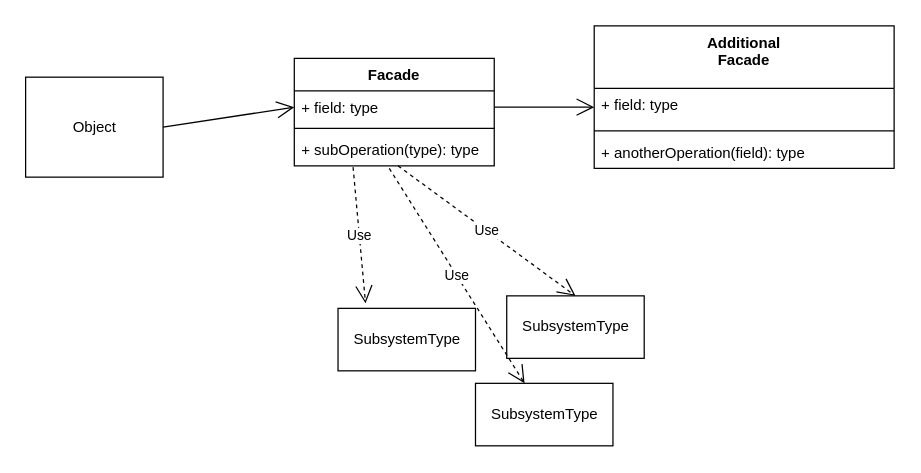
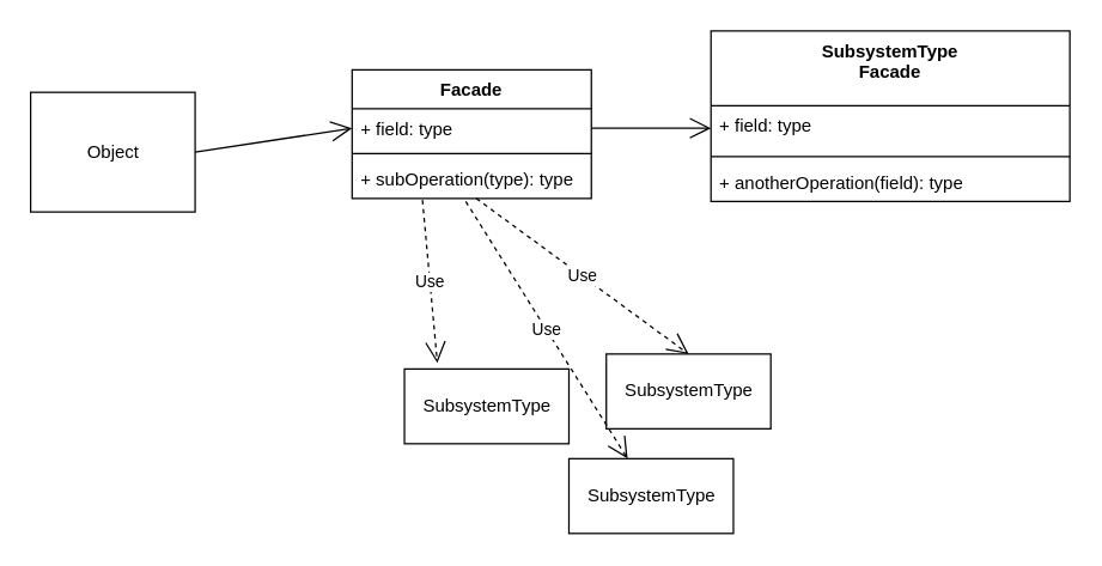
  <mxCell id="0" />
  <mxCell id="1" parent="0" />
  <mxCell id="2" value="Object" style="html=1;" parent="1" vertex="1"><mxGeometry x="20" y="61" width="110" height="80" as="geometry" /></mxCell>
  <mxCell id="3" value="Facade" style="swimlane;fontStyle=1;align=center;verticalAlign=top;childLayout=stackLayout;horizontal=1;startSize=26;horizontalStack=0;resizeParent=1;resizeParentMax=0;resizeLast=0;collapsible=1;marginBottom=0;" parent="1" vertex="1"><mxGeometry x="235" y="46" width="160" height="86" as="geometry"><mxRectangle x="280" y="360" width="70" height="26" as="alternateBounds" /></mxGeometry></mxCell>
  <mxCell id="4" value="+ field: type" style="text;strokeColor=none;fillColor=none;align=left;verticalAlign=top;spacingLeft=4;spacingRight=4;overflow=hidden;rotatable=0;points=[[0,0.5],[1,0.5]];portConstraint=eastwest;" parent="3" vertex="1"><mxGeometry y="26" width="160" height="26" as="geometry" /></mxCell>
  <mxCell id="5" value="" style="line;strokeWidth=1;fillColor=none;align=left;verticalAlign=middle;spacingTop=-1;spacingLeft=3;spacingRight=3;rotatable=0;labelPosition=right;points=[];portConstraint=eastwest;" parent="3" vertex="1"><mxGeometry y="52" width="160" height="8" as="geometry" /></mxCell>
  <mxCell id="6" value="+ subOperation(type): type" style="text;strokeColor=none;fillColor=none;align=left;verticalAlign=top;spacingLeft=4;spacingRight=4;overflow=hidden;rotatable=0;points=[[0,0.5],[1,0.5]];portConstraint=eastwest;" parent="3" vertex="1"><mxGeometry y="60" width="160" height="26" as="geometry" /></mxCell>
  <mxCell id="7" value="SubsystemType" style="html=1;" parent="1" vertex="1"><mxGeometry x="405" y="236" width="110" height="50" as="geometry" /></mxCell>
  <mxCell id="8" value="SubsystemType" style="html=1;" parent="1" vertex="1"><mxGeometry x="270" y="246" width="110" height="50" as="geometry" /></mxCell>
  <mxCell id="9" value="SubsystemType" style="html=1;" parent="1" vertex="1"><mxGeometry x="380" y="306" width="110" height="50" as="geometry" /></mxCell>
  <mxCell id="10" value="Use" style="endArrow=open;endSize=12;dashed=1;html=1;exitX=0.294;exitY=1.038;exitDx=0;exitDy=0;exitPerimeter=0;entryX=0.2;entryY=-0.08;entryDx=0;entryDy=0;entryPerimeter=0;" parent="1" source="6" target="8" edge="1"><mxGeometry width="160" relative="1" as="geometry"><mxPoint x="375" y="256" as="sourcePoint" /><mxPoint x="535" y="256" as="targetPoint" /></mxGeometry></mxCell>
  <mxCell id="11" value="Use" style="endArrow=open;endSize=12;dashed=1;html=1;exitX=0.519;exitY=1;exitDx=0;exitDy=0;exitPerimeter=0;entryX=0.5;entryY=0;entryDx=0;entryDy=0;" parent="1" source="6" target="7" edge="1"><mxGeometry width="160" relative="1" as="geometry"><mxPoint x="292.04" y="142.988" as="sourcePoint" /><mxPoint x="302" y="252" as="targetPoint" /></mxGeometry></mxCell>
  <mxCell id="12" value="Use" style="endArrow=open;endSize=12;dashed=1;html=1;exitX=0.475;exitY=1.077;exitDx=0;exitDy=0;exitPerimeter=0;" parent="1" source="6" target="9" edge="1"><mxGeometry width="160" relative="1" as="geometry"><mxPoint x="328.04" y="142" as="sourcePoint" /><mxPoint x="470" y="246" as="targetPoint" /></mxGeometry></mxCell>
  <mxCell id="13" value="" style="endArrow=open;endFill=1;endSize=12;html=1;exitX=1;exitY=0.5;exitDx=0;exitDy=0;entryX=0;entryY=0.5;entryDx=0;entryDy=0;" parent="1" source="2" target="4" edge="1"><mxGeometry width="160" relative="1" as="geometry"><mxPoint x="375" y="256" as="sourcePoint" /><mxPoint x="225" y="86" as="targetPoint" /></mxGeometry></mxCell>
  <mxCell id="14" value="" style="endArrow=open;endFill=1;endSize=12;html=1;exitX=1;exitY=0.5;exitDx=0;exitDy=0;entryX=0;entryY=0.5;entryDx=0;entryDy=0;" parent="1" source="4" target="16" edge="1"><mxGeometry width="160" relative="1" as="geometry"><mxPoint x="155" y="96" as="sourcePoint" /><mxPoint x="245" y="95" as="targetPoint" /></mxGeometry></mxCell>
- <mxCell id="15" value="Additional&#10;Facade" style="swimlane;fontStyle=1;align=center;verticalAlign=top;childLayout=stackLayout;horizontal=1;startSize=50;horizontalStack=0;resizeParent=1;resizeParentMax=0;resizeLast=0;collapsible=1;marginBottom=0;" parent="1" vertex="1"><mxGeometry x="475" y="20" width="240" height="114" as="geometry" /></mxCell>
+ <mxCell id="15" value="SubsystemType&#10;Facade" style="swimlane;fontStyle=1;align=center;verticalAlign=top;childLayout=stackLayout;horizontal=1;startSize=50;horizontalStack=0;resizeParent=1;resizeParentMax=0;resizeLast=0;collapsible=1;marginBottom=0;" parent="1" vertex="1"><mxGeometry x="475" y="20" width="240" height="114" as="geometry" /></mxCell>
  <mxCell id="16" value="+ field: type" style="text;strokeColor=none;fillColor=none;align=left;verticalAlign=top;spacingLeft=4;spacingRight=4;overflow=hidden;rotatable=0;points=[[0,0.5],[1,0.5]];portConstraint=eastwest;" parent="15" vertex="1"><mxGeometry y="50" width="240" height="30" as="geometry" /></mxCell>
  <mxCell id="17" value="" style="line;strokeWidth=1;fillColor=none;align=left;verticalAlign=middle;spacingTop=-1;spacingLeft=3;spacingRight=3;rotatable=0;labelPosition=right;points=[];portConstraint=eastwest;" parent="15" vertex="1"><mxGeometry y="80" width="240" height="8" as="geometry" /></mxCell>
  <mxCell id="18" value="+ anotherOperation(field): type" style="text;strokeColor=none;fillColor=none;align=left;verticalAlign=top;spacingLeft=4;spacingRight=4;overflow=hidden;rotatable=0;points=[[0,0.5],[1,0.5]];portConstraint=eastwest;" parent="15" vertex="1"><mxGeometry y="88" width="240" height="26" as="geometry" /></mxCell>
